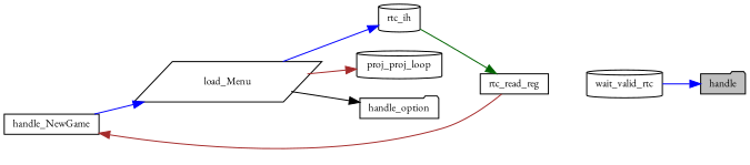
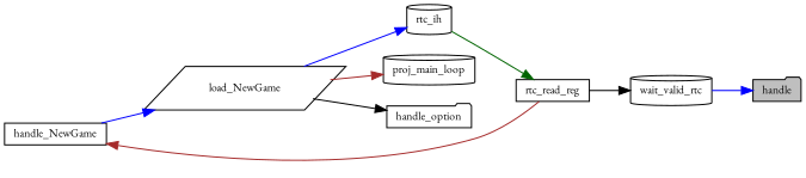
  digraph {
    fontname="EB Garamond"
    rankdir=RL
    node [color=black fillcolor=white fontname="EB Garamond" fontsize=10 shape=cylinder style=filled]
    edge [color=blue dir=back fontname="EB Garamond" fontsize=10 labelfontname=Helvetica labelfontsize=10 style=solid]
    n1 [fillcolor=grey75 fontcolor=black height=0.2 label=handle shape=folder width=0.4]
    n2 [height=0.2 label=wait_valid_rtc width=0.4]
    n3 [height=0.2 label=rtc_read_reg shape=box width=0.4]
    n4 [height=0.2 label=rtc_ih width=0.4]
-   n5 [height=0.2 label=load_Menu shape=parallelogram width=0.4]
+   n5 [height=0.2 label=load_NewGame shape=parallelogram width=0.4]
    n6 [height=0.2 label=handle_NewGame shape=box width=0.4]
-   n7 [height=0.2 label=proj_proj_loop width=0.4]
+   n7 [height=0.2 label=proj_main_loop width=0.4]
    n8 [height=0.2 label=handle_option shape=folder width=0.4]
    n1 -> n2
+   n2 -> n3 [color=black]
    n3 -> n4 [color=darkgreen]
    n4 -> n5
    n5 -> n6
    n6 -> n3 [color=brown]
    n7 -> n5 [color=brown]
    n8 -> n5 [color=black]
  }
